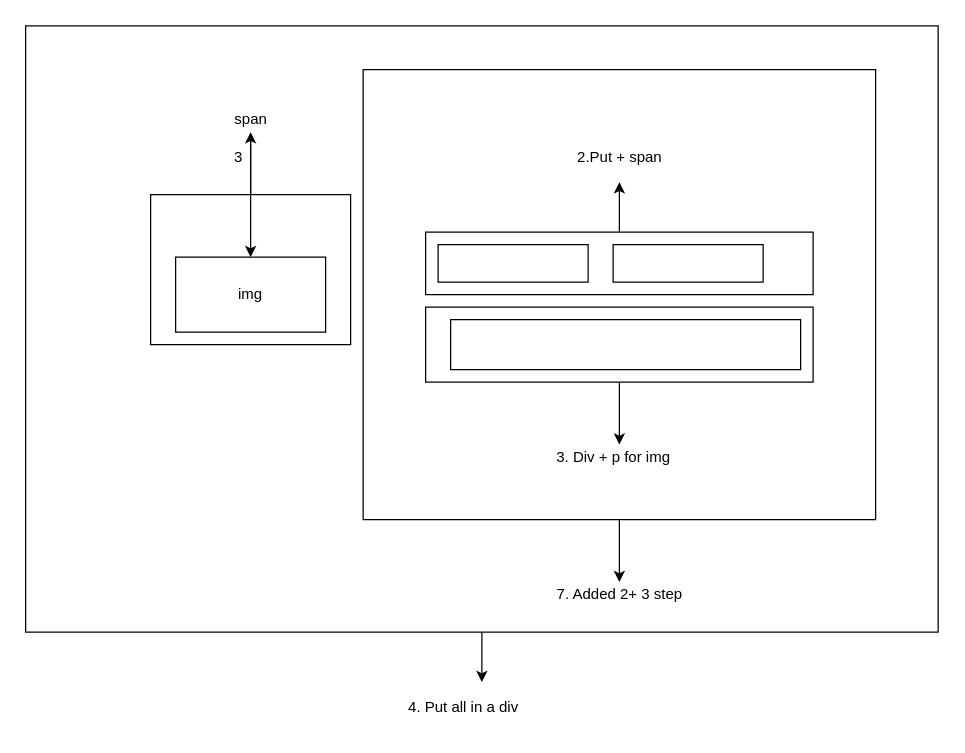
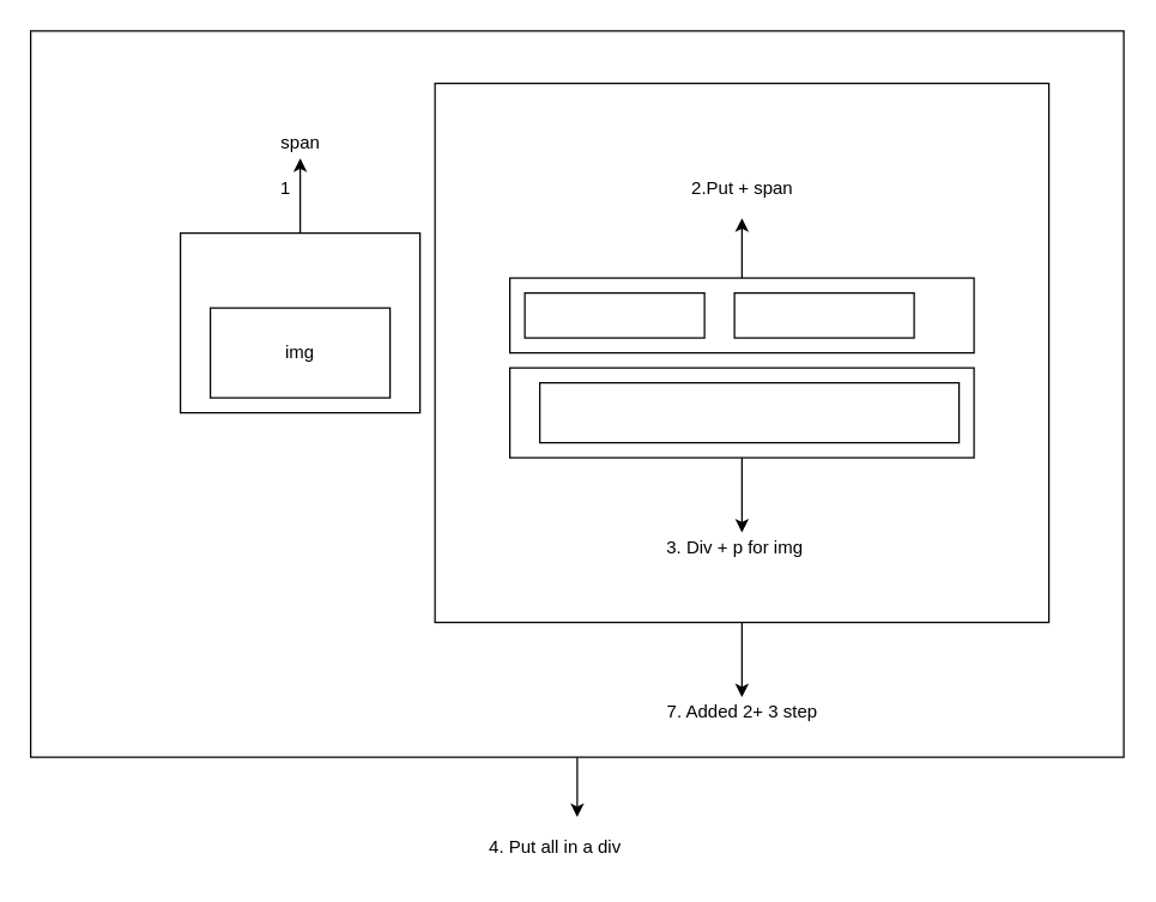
  <mxCell id="0" />
  <mxCell id="1" parent="0" />
  <mxCell id="2" style="edgeStyle=orthogonalEdgeStyle;rounded=0;orthogonalLoop=1;jettySize=auto;html=1;" edge="1" parent="1" source="3"><mxGeometry relative="1" as="geometry"><mxPoint x="385" y="545" as="targetPoint" /></mxGeometry></mxCell>
  <mxCell id="3" value="" style="rounded=0;whiteSpace=wrap;html=1;" vertex="1" parent="1"><mxGeometry x="20" y="20" width="730" height="485" as="geometry" /></mxCell>
  <mxCell id="4" style="edgeStyle=orthogonalEdgeStyle;rounded=0;orthogonalLoop=1;jettySize=auto;html=1;" edge="1" parent="1" source="5"><mxGeometry relative="1" as="geometry"><mxPoint x="495" y="465" as="targetPoint" /></mxGeometry></mxCell>
  <mxCell id="5" value="" style="rounded=0;whiteSpace=wrap;html=1;" vertex="1" parent="1"><mxGeometry x="290" y="55" width="410" height="360" as="geometry" /></mxCell>
  <mxCell id="6" style="edgeStyle=orthogonalEdgeStyle;rounded=0;orthogonalLoop=1;jettySize=auto;html=1;" edge="1" parent="1" source="7"><mxGeometry relative="1" as="geometry"><mxPoint x="200" y="105" as="targetPoint" /></mxGeometry></mxCell>
  <mxCell id="7" value="" style="rounded=0;whiteSpace=wrap;html=1;" vertex="1" parent="1"><mxGeometry x="120" y="155" width="160" height="120" as="geometry" /></mxCell>
  <mxCell id="8" value="img" style="rounded=0;whiteSpace=wrap;html=1;" vertex="1" parent="1"><mxGeometry x="140" y="205" width="120" height="60" as="geometry" /></mxCell>
- <mxCell id="9" value="" style="edgeStyle=orthogonalEdgeStyle;rounded=0;orthogonalLoop=1;jettySize=auto;html=1;" edge="1" parent="1" source="10" target="8"><mxGeometry relative="1" as="geometry" /></mxCell>
  <mxCell id="10" value="span&lt;br&gt;" style="text;html=1;align=center;verticalAlign=middle;resizable=0;points=[];autosize=1;strokeColor=none;fillColor=none;" vertex="1" parent="1"><mxGeometry x="175" y="80" width="50" height="30" as="geometry" /></mxCell>
  <mxCell id="11" style="edgeStyle=orthogonalEdgeStyle;rounded=0;orthogonalLoop=1;jettySize=auto;html=1;" edge="1" parent="1" source="12"><mxGeometry relative="1" as="geometry"><mxPoint x="495" y="145" as="targetPoint" /></mxGeometry></mxCell>
  <mxCell id="12" value="" style="rounded=0;whiteSpace=wrap;html=1;" vertex="1" parent="1"><mxGeometry x="340" y="185" width="310" height="50" as="geometry" /></mxCell>
  <mxCell id="13" value="" style="rounded=0;whiteSpace=wrap;html=1;" vertex="1" parent="1"><mxGeometry x="350" y="195" width="120" height="30" as="geometry" /></mxCell>
  <mxCell id="14" value="" style="rounded=0;whiteSpace=wrap;html=1;" vertex="1" parent="1"><mxGeometry x="490" y="195" width="120" height="30" as="geometry" /></mxCell>
- <mxCell id="15" value="3" style="text;html=1;align=center;verticalAlign=middle;resizable=0;points=[];autosize=1;strokeColor=none;fillColor=none;" vertex="1" parent="1"><mxGeometry x="175" y="110" width="30" height="30" as="geometry" /></mxCell>
+ <mxCell id="15" value="1" style="text;html=1;align=center;verticalAlign=middle;resizable=0;points=[];autosize=1;strokeColor=none;fillColor=none;" vertex="1" parent="1"><mxGeometry x="175" y="110" width="30" height="30" as="geometry" /></mxCell>
  <mxCell id="16" value="2.Put + span" style="text;html=1;align=center;verticalAlign=middle;resizable=0;points=[];autosize=1;strokeColor=none;fillColor=none;" vertex="1" parent="1"><mxGeometry x="450" y="110" width="90" height="30" as="geometry" /></mxCell>
  <mxCell id="17" style="edgeStyle=orthogonalEdgeStyle;rounded=0;orthogonalLoop=1;jettySize=auto;html=1;" edge="1" parent="1" source="18"><mxGeometry relative="1" as="geometry"><mxPoint x="495" y="355" as="targetPoint" /></mxGeometry></mxCell>
  <mxCell id="18" value="" style="rounded=0;whiteSpace=wrap;html=1;" vertex="1" parent="1"><mxGeometry x="340" y="245" width="310" height="60" as="geometry" /></mxCell>
  <mxCell id="19" value="" style="rounded=0;whiteSpace=wrap;html=1;" vertex="1" parent="1"><mxGeometry x="360" y="255" width="280" height="40" as="geometry" /></mxCell>
  <mxCell id="20" value="3. Div + p for img" style="text;html=1;align=center;verticalAlign=middle;resizable=0;points=[];autosize=1;strokeColor=none;fillColor=none;" vertex="1" parent="1"><mxGeometry x="430" y="350" width="120" height="30" as="geometry" /></mxCell>
  <mxCell id="21" value="7. Added 2+ 3 step&lt;br&gt;" style="text;html=1;align=center;verticalAlign=middle;resizable=0;points=[];autosize=1;strokeColor=none;fillColor=none;" vertex="1" parent="1"><mxGeometry x="435" y="460" width="120" height="30" as="geometry" /></mxCell>
  <mxCell id="22" value="4. Put all in a div" style="text;html=1;align=center;verticalAlign=middle;resizable=0;points=[];autosize=1;strokeColor=none;fillColor=none;" vertex="1" parent="1"><mxGeometry x="315" y="550" width="110" height="30" as="geometry" /></mxCell>
